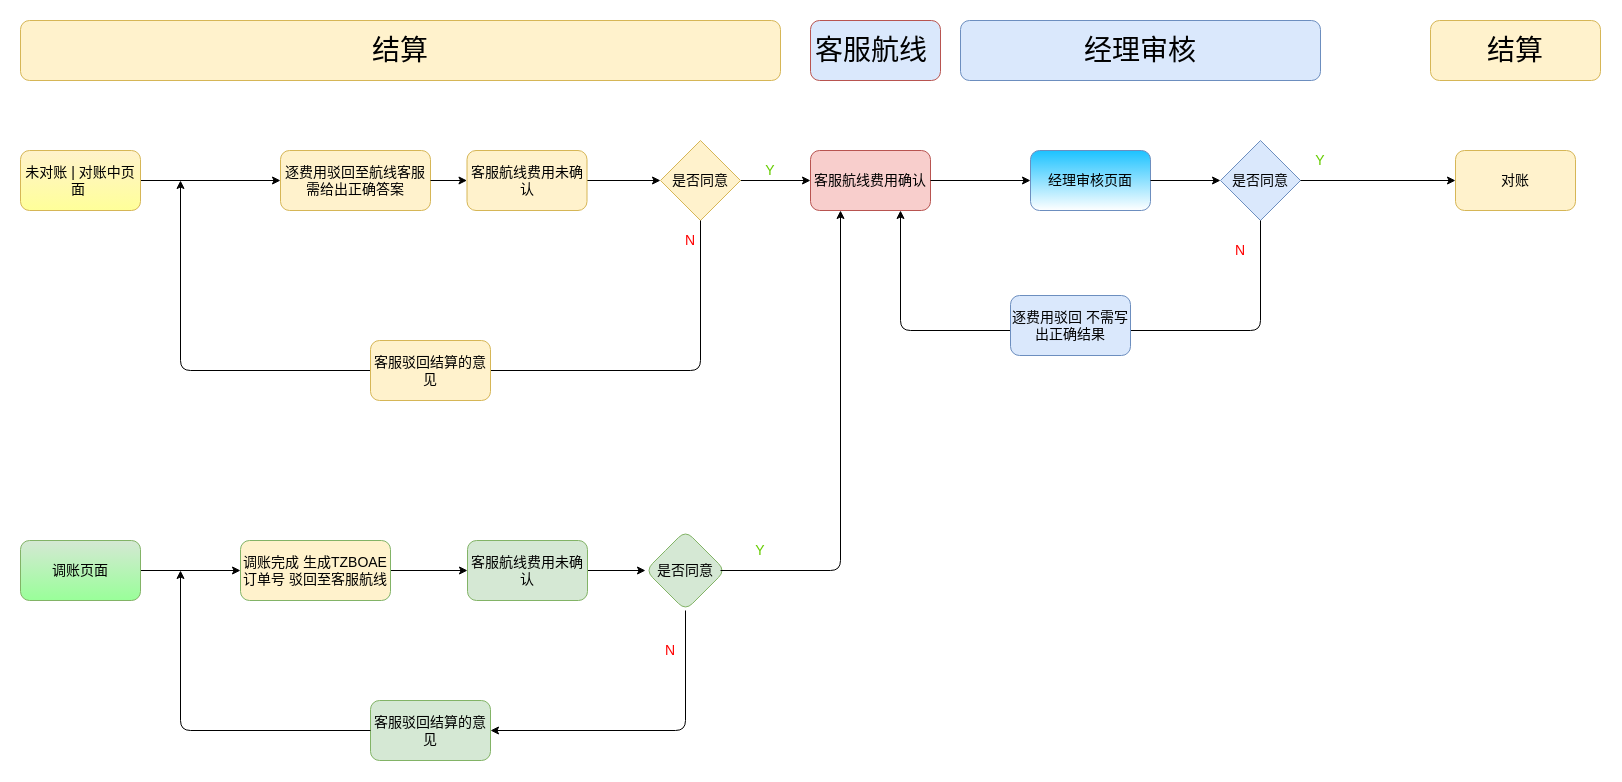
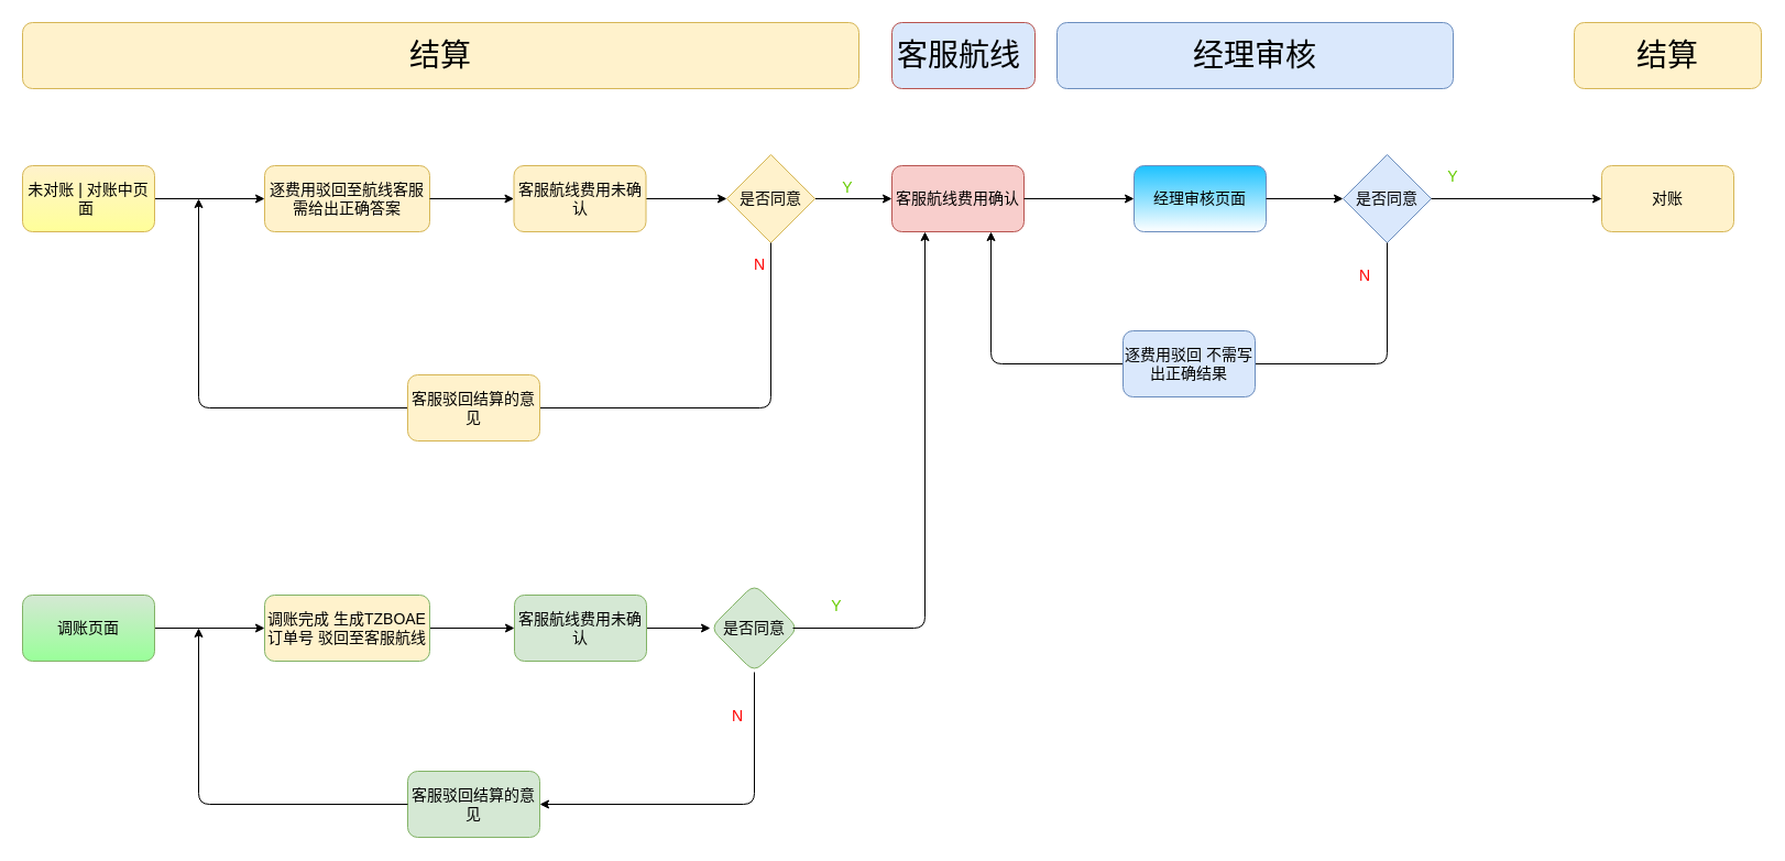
  <mxCell id="0" />
  <mxCell id="1" parent="0" />
  <mxCell id="2" value="&lt;font style=&quot;font-size: 28px&quot;&gt;客服航线&amp;nbsp;&lt;/font&gt;" style="rounded=1;whiteSpace=wrap;html=1;fillColor=#dae8fc;strokeColor=#b85450;fontSize=14;" parent="1" vertex="1"><mxGeometry x="810" y="20" width="130" height="60" as="geometry" /></mxCell>
  <mxCell id="3" value="经理审核页面" style="rounded=1;whiteSpace=wrap;html=1;strokeColor=#6c8ebf;fontSize=14;gradientColor=#ffffff;fillColor=#1CC2FF;" parent="1" vertex="1"><mxGeometry x="1030" y="150" width="120" height="60" as="geometry" /></mxCell>
  <mxCell id="4" value="对账" style="rounded=1;whiteSpace=wrap;html=1;fillColor=#fff2cc;strokeColor=#d6b656;fontSize=14;" parent="1" vertex="1"><mxGeometry x="1455" y="150" width="120" height="60" as="geometry" /></mxCell>
  <mxCell id="5" value="是否同意" style="rhombus;whiteSpace=wrap;html=1;fillColor=#dae8fc;strokeColor=#6c8ebf;fontSize=14;" parent="1" vertex="1"><mxGeometry x="1220" y="140" width="80" height="80" as="geometry" /></mxCell>
  <mxCell id="6" value="客服航线费用确认" style="rounded=1;whiteSpace=wrap;html=1;fillColor=#f8cecc;strokeColor=#b85450;fontSize=14;" parent="1" vertex="1"><mxGeometry x="810" y="150" width="120" height="60" as="geometry" /></mxCell>
  <mxCell id="7" value="" style="endArrow=classic;html=1;entryX=0;entryY=0.5;entryDx=0;entryDy=0;exitX=1;exitY=0.5;exitDx=0;exitDy=0;fontSize=14;" parent="1" source="6" target="3" edge="1"><mxGeometry width="50" height="50" relative="1" as="geometry"><mxPoint x="970" y="180" as="sourcePoint" /><mxPoint x="1020" y="130" as="targetPoint" /></mxGeometry></mxCell>
  <mxCell id="8" value="" style="endArrow=classic;html=1;entryX=0;entryY=0.5;entryDx=0;entryDy=0;fontSize=14;" parent="1" target="5" edge="1"><mxGeometry width="50" height="50" relative="1" as="geometry"><mxPoint x="1150" y="180" as="sourcePoint" /><mxPoint x="1200" y="130" as="targetPoint" /></mxGeometry></mxCell>
  <mxCell id="9" value="" style="endArrow=classic;html=1;entryX=0;entryY=0.5;entryDx=0;entryDy=0;fontSize=14;" parent="1" target="4" edge="1"><mxGeometry width="50" height="50" relative="1" as="geometry"><mxPoint x="1300" y="180" as="sourcePoint" /><mxPoint x="1350" y="130" as="targetPoint" /></mxGeometry></mxCell>
  <mxCell id="10" value="&lt;font color=&quot;#66cc00&quot; style=&quot;font-size: 14px;&quot;&gt;Y&lt;/font&gt;" style="text;html=1;strokeColor=none;fillColor=none;align=center;verticalAlign=middle;whiteSpace=wrap;rounded=0;fontSize=14;" parent="1" vertex="1"><mxGeometry x="1300" y="150" width="40" height="20" as="geometry" /></mxCell>
  <mxCell id="11" value="" style="endArrow=classic;html=1;exitX=0.5;exitY=1;exitDx=0;exitDy=0;entryX=0.75;entryY=1;entryDx=0;entryDy=0;fontSize=14;" parent="1" source="5" target="6" edge="1"><mxGeometry width="50" height="50" relative="1" as="geometry"><mxPoint x="1280" y="280" as="sourcePoint" /><mxPoint x="890" y="300" as="targetPoint" /><Array as="points"><mxPoint x="1260" y="330" /><mxPoint x="900" y="330" /></Array></mxGeometry></mxCell>
  <mxCell id="12" value="&lt;font color=&quot;#ff0000&quot; style=&quot;font-size: 14px;&quot;&gt;N&lt;/font&gt;" style="text;html=1;strokeColor=none;fillColor=none;align=center;verticalAlign=middle;whiteSpace=wrap;rounded=0;fontSize=14;" parent="1" vertex="1"><mxGeometry x="1220" y="240" width="40" height="20" as="geometry" /></mxCell>
- <mxCell id="13" value="逐费用驳回 不需写出正确结果" style="rounded=1;whiteSpace=wrap;html=1;fillColor=#dae8fc;strokeColor=#6c8ebf;fontSize=14;" parent="1" vertex="1"><mxGeometry x="1010" y="295" width="120" height="60" as="geometry" /></mxCell>
+ <mxCell id="13" value="逐费用驳回 不需写出正确结果" style="rounded=1;whiteSpace=wrap;html=1;fillColor=#dae8fc;strokeColor=#6c8ebf;fontSize=14;" parent="1" vertex="1"><mxGeometry x="1020" y="300" width="120" height="60" as="geometry" /></mxCell>
  <mxCell id="14" value="&lt;font style=&quot;font-size: 28px&quot;&gt;结算&lt;/font&gt;" style="rounded=1;whiteSpace=wrap;html=1;fillColor=#fff2cc;strokeColor=#d6b656;fontSize=14;" parent="1" vertex="1"><mxGeometry x="20" y="20" width="760" height="60" as="geometry" /></mxCell>
  <mxCell id="15" value="" style="edgeStyle=orthogonalEdgeStyle;rounded=0;orthogonalLoop=1;jettySize=auto;html=1;fontSize=14;" parent="1" source="16" target="18" edge="1"><mxGeometry relative="1" as="geometry" /></mxCell>
  <mxCell id="16" value="未对账 | 对账中页面&amp;nbsp;" style="rounded=1;whiteSpace=wrap;html=1;fillColor=#fff2cc;strokeColor=#d6b656;fontSize=14;gradientColor=#FFFF99;" parent="1" vertex="1"><mxGeometry x="20" y="150" width="120" height="60" as="geometry" /></mxCell>
  <mxCell id="17" value="" style="edgeStyle=orthogonalEdgeStyle;rounded=0;orthogonalLoop=1;jettySize=auto;html=1;fontSize=14;" parent="1" source="25" target="20" edge="1"><mxGeometry relative="1" as="geometry" /></mxCell>
- <mxCell id="18" value="逐费用驳回至航线客服&lt;br style=&quot;font-size: 14px;&quot;&gt;需给出正确答案" style="rounded=1;whiteSpace=wrap;html=1;fillColor=#fff2cc;strokeColor=#d6b656;fontSize=14;" parent="1" vertex="1"><mxGeometry x="280" y="150" width="150" height="60" as="geometry" /></mxCell>
+ <mxCell id="18" value="逐费用驳回至航线客服&lt;br style=&quot;font-size: 14px;&quot;&gt;需给出正确答案" style="rounded=1;whiteSpace=wrap;html=1;fillColor=#fff2cc;strokeColor=#d6b656;fontSize=14;" parent="1" vertex="1"><mxGeometry x="240" y="150" width="150" height="60" as="geometry" /></mxCell>
  <mxCell id="19" style="edgeStyle=orthogonalEdgeStyle;rounded=0;orthogonalLoop=1;jettySize=auto;html=1;entryX=0;entryY=0.5;entryDx=0;entryDy=0;fontSize=14;" parent="1" source="20" target="6" edge="1"><mxGeometry relative="1" as="geometry" /></mxCell>
  <mxCell id="20" value="是否同意" style="rhombus;whiteSpace=wrap;html=1;fillColor=#fff2cc;strokeColor=#d6b656;fontSize=14;" parent="1" vertex="1"><mxGeometry x="660" y="140" width="80" height="80" as="geometry" /></mxCell>
  <mxCell id="21" value="&lt;font color=&quot;#66cc00&quot; style=&quot;font-size: 14px;&quot;&gt;Y&lt;/font&gt;" style="text;html=1;strokeColor=none;fillColor=none;align=center;verticalAlign=middle;whiteSpace=wrap;rounded=0;fontSize=14;" parent="1" vertex="1"><mxGeometry x="750" y="160" width="40" height="20" as="geometry" /></mxCell>
  <mxCell id="22" value="&lt;font color=&quot;#ff0000&quot; style=&quot;font-size: 14px;&quot;&gt;N&lt;/font&gt;" style="text;html=1;strokeColor=none;fillColor=none;align=center;verticalAlign=middle;whiteSpace=wrap;rounded=0;fontSize=14;" parent="1" vertex="1"><mxGeometry x="670" y="230" width="40" height="20" as="geometry" /></mxCell>
  <mxCell id="23" value="" style="endArrow=classic;html=1;exitX=0.5;exitY=1;exitDx=0;exitDy=0;fontSize=14;" parent="1" source="20" edge="1"><mxGeometry width="50" height="50" relative="1" as="geometry"><mxPoint x="570" y="320" as="sourcePoint" /><mxPoint x="180" y="180" as="targetPoint" /><Array as="points"><mxPoint x="700" y="370" /><mxPoint x="180" y="370" /></Array></mxGeometry></mxCell>
  <mxCell id="24" value="客服驳回结算的意见" style="rounded=1;whiteSpace=wrap;html=1;fillColor=#fff2cc;strokeColor=#d6b656;fontSize=14;" parent="1" vertex="1"><mxGeometry x="370" y="340" width="120" height="60" as="geometry" /></mxCell>
  <mxCell id="25" value="客服航线费用未确认" style="rounded=1;whiteSpace=wrap;html=1;fillColor=#fff2cc;strokeColor=#d6b656;fontSize=14;" parent="1" vertex="1"><mxGeometry x="466.5" y="150" width="120" height="60" as="geometry" /></mxCell>
  <mxCell id="26" value="" style="edgeStyle=orthogonalEdgeStyle;rounded=0;orthogonalLoop=1;jettySize=auto;html=1;fontSize=14;" parent="1" source="18" target="25" edge="1"><mxGeometry relative="1" as="geometry"><mxPoint x="490" y="180" as="sourcePoint" /><mxPoint x="660" y="180" as="targetPoint" /></mxGeometry></mxCell>
  <mxCell id="27" value="" style="edgeStyle=orthogonalEdgeStyle;rounded=0;orthogonalLoop=1;jettySize=auto;html=1;fontSize=14;" parent="1" source="28" target="30" edge="1"><mxGeometry relative="1" as="geometry" /></mxCell>
  <mxCell id="28" value="调账页面" style="rounded=1;whiteSpace=wrap;html=1;fillColor=#d5e8d4;strokeColor=#82b366;fontSize=14;gradientColor=#99FF99;" parent="1" vertex="1"><mxGeometry x="20" y="540" width="120" height="60" as="geometry" /></mxCell>
  <mxCell id="29" value="" style="edgeStyle=orthogonalEdgeStyle;rounded=0;orthogonalLoop=1;jettySize=auto;html=1;fontSize=14;" parent="1" source="30" target="32" edge="1"><mxGeometry relative="1" as="geometry" /></mxCell>
  <mxCell id="30" value="调账完成 生成TZBOAE订单号 驳回至客服航线" style="whiteSpace=wrap;html=1;rounded=1;strokeColor=#82b366;fillColor=#fff2cc;fontSize=14;" parent="1" vertex="1"><mxGeometry x="240" y="540" width="150" height="60" as="geometry" /></mxCell>
  <mxCell id="31" value="" style="edgeStyle=orthogonalEdgeStyle;rounded=0;orthogonalLoop=1;jettySize=auto;html=1;fontSize=14;" parent="1" source="32" target="33" edge="1"><mxGeometry relative="1" as="geometry" /></mxCell>
  <mxCell id="32" value="&lt;span style=&quot;font-size: 14px;&quot;&gt;客服航线费用未确认&lt;/span&gt;" style="whiteSpace=wrap;html=1;rounded=1;strokeColor=#82b366;fillColor=#d5e8d4;fontSize=14;" parent="1" vertex="1"><mxGeometry x="467" y="540" width="120" height="60" as="geometry" /></mxCell>
  <mxCell id="33" value="&lt;span style=&quot;font-size: 14px;&quot;&gt;是否同意&lt;/span&gt;" style="rhombus;whiteSpace=wrap;html=1;rounded=1;strokeColor=#82b366;fillColor=#d5e8d4;fontSize=14;" parent="1" vertex="1"><mxGeometry x="645" y="530" width="80" height="80" as="geometry" /></mxCell>
  <mxCell id="34" value="" style="endArrow=classic;html=1;entryX=0.25;entryY=1;entryDx=0;entryDy=0;fontSize=14;" parent="1" target="6" edge="1"><mxGeometry width="50" height="50" relative="1" as="geometry"><mxPoint x="720" y="570" as="sourcePoint" /><mxPoint x="770" y="520" as="targetPoint" /><Array as="points"><mxPoint x="840" y="570" /></Array></mxGeometry></mxCell>
  <mxCell id="35" value="&lt;font color=&quot;#66cc00&quot; style=&quot;font-size: 14px;&quot;&gt;Y&lt;/font&gt;" style="text;html=1;strokeColor=none;fillColor=none;align=center;verticalAlign=middle;whiteSpace=wrap;rounded=0;fontSize=14;" parent="1" vertex="1"><mxGeometry x="740" y="540" width="40" height="20" as="geometry" /></mxCell>
  <mxCell id="36" value="&lt;font color=&quot;#ff0000&quot; style=&quot;font-size: 14px;&quot;&gt;N&lt;/font&gt;" style="text;html=1;strokeColor=none;fillColor=none;align=center;verticalAlign=middle;whiteSpace=wrap;rounded=0;fontSize=14;" parent="1" vertex="1"><mxGeometry x="650" y="640" width="40" height="20" as="geometry" /></mxCell>
  <mxCell id="37" value="" style="endArrow=classic;html=1;exitX=0.5;exitY=1;exitDx=0;exitDy=0;entryX=1;entryY=0.5;entryDx=0;entryDy=0;fontSize=14;" parent="1" source="33" target="38" edge="1"><mxGeometry width="50" height="50" relative="1" as="geometry"><mxPoint x="710" y="710" as="sourcePoint" /><mxPoint x="685" y="730" as="targetPoint" /><Array as="points"><mxPoint x="685" y="730" /></Array></mxGeometry></mxCell>
  <mxCell id="38" value="客服驳回结算的意见" style="rounded=1;whiteSpace=wrap;html=1;fillColor=#d5e8d4;strokeColor=#82b366;fontSize=14;" parent="1" vertex="1"><mxGeometry x="370" y="700" width="120" height="60" as="geometry" /></mxCell>
  <mxCell id="39" value="" style="endArrow=classic;html=1;exitX=0;exitY=0.5;exitDx=0;exitDy=0;fontSize=14;" parent="1" source="38" edge="1"><mxGeometry width="50" height="50" relative="1" as="geometry"><mxPoint x="250" y="730" as="sourcePoint" /><mxPoint x="180" y="570" as="targetPoint" /><Array as="points"><mxPoint x="180" y="730" /></Array></mxGeometry></mxCell>
  <mxCell id="40" value="&lt;font style=&quot;font-size: 28px&quot;&gt;结算&lt;/font&gt;" style="rounded=1;whiteSpace=wrap;html=1;fillColor=#fff2cc;strokeColor=#d6b656;fontSize=14;" vertex="1" parent="1"><mxGeometry x="1430" y="20" width="170" height="60" as="geometry" /></mxCell>
  <mxCell id="41" value="&lt;span style=&quot;font-size: 28px&quot;&gt;经理审核&lt;/span&gt;" style="rounded=1;whiteSpace=wrap;html=1;fillColor=#dae8fc;fontSize=14;strokeColor=#6c8ebf;" vertex="1" parent="1"><mxGeometry x="960" y="20" width="360" height="60" as="geometry" /></mxCell>
